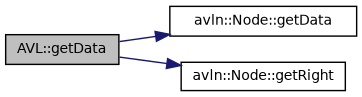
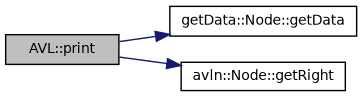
  digraph {
    rankdir=LR
    node [color=black fillcolor=white fontname=Helvetica fontsize=10 shape=record style=filled]
    edge [color=midnightblue fontname=Helvetica fontsize=10 labelfontname=Helvetica labelfontsize=10 style=solid]
-   n1 [fillcolor=grey75 fontcolor=black height=0.2 label="AVL::getData" width=0.4]
-   n2 [height=0.2 label="avln::Node::getData" width=0.4]
+   n1 [fillcolor=grey75 fontcolor=black height=0.2 label="AVL::print" width=0.4]
+   n2 [height=0.2 label="getData::Node::getData" width=0.4]
    n3 [height=0.2 label="avln::Node::getRight" width=0.4]
    n1 -> n2
    n1 -> n3
  }
